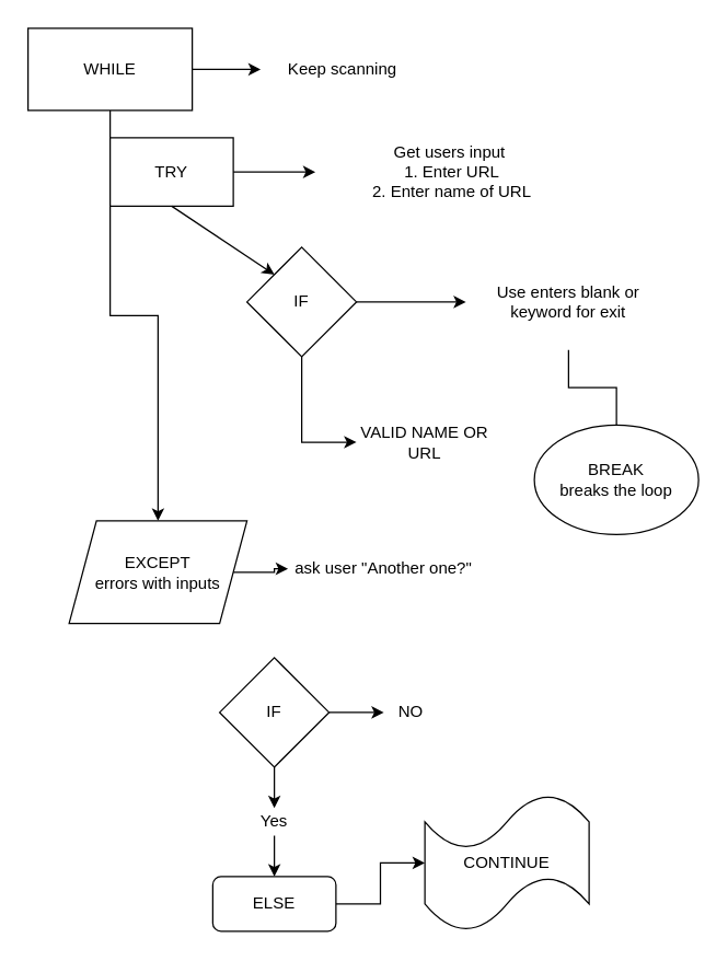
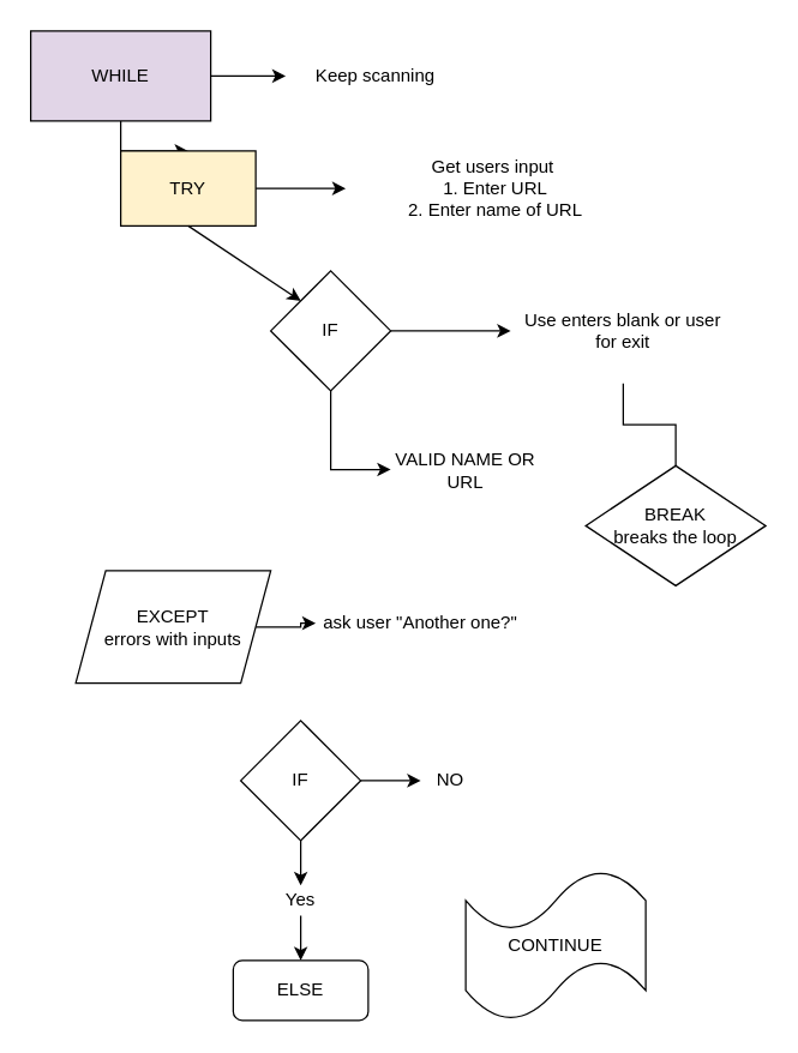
  <mxCell id="0" />
  <mxCell id="1" parent="0" />
  <mxCell id="2" style="edgeStyle=orthogonalEdgeStyle;rounded=0;orthogonalLoop=1;jettySize=auto;html=1;exitX=1;exitY=0.5;exitDx=0;exitDy=0;" edge="1" parent="1" source="4" target="5"><mxGeometry relative="1" as="geometry" /></mxCell>
- <mxCell id="3" style="edgeStyle=orthogonalEdgeStyle;rounded=0;orthogonalLoop=1;jettySize=auto;html=1;" edge="1" parent="1" source="4" target="15"><mxGeometry relative="1" as="geometry" /></mxCell>
- <mxCell id="4" value="WHILE" style="rounded=0;whiteSpace=wrap;html=1;" vertex="1" parent="1"><mxGeometry x="20" y="20" width="120" height="60" as="geometry" /></mxCell>
+ <mxCell id="3" style="edgeStyle=orthogonalEdgeStyle;rounded=0;orthogonalLoop=1;jettySize=auto;html=1;" edge="1" parent="1" source="4" target="6"><mxGeometry relative="1" as="geometry" /></mxCell>
+ <mxCell id="4" value="WHILE" style="rounded=0;whiteSpace=wrap;html=1;fillColor=#e1d5e7;" vertex="1" parent="1"><mxGeometry x="20" y="20" width="120" height="60" as="geometry" /></mxCell>
  <mxCell id="5" value="Keep scanning" style="text;html=1;strokeColor=none;fillColor=none;align=center;verticalAlign=middle;whiteSpace=wrap;rounded=0;" vertex="1" parent="1"><mxGeometry x="190" y="40" width="120" height="20" as="geometry" /></mxCell>
- <mxCell id="6" value="TRY" style="rounded=0;whiteSpace=wrap;html=1;" vertex="1" parent="1"><mxGeometry x="80" y="100" width="90" height="50" as="geometry" /></mxCell>
+ <mxCell id="6" value="TRY" style="rounded=0;whiteSpace=wrap;html=1;fillColor=#fff2cc;" vertex="1" parent="1"><mxGeometry x="80" y="100" width="90" height="50" as="geometry" /></mxCell>
  <mxCell id="7" value="Get users input&amp;nbsp;&lt;br&gt;1. Enter URL&lt;br&gt;2. Enter name of URL" style="text;html=1;strokeColor=none;fillColor=none;align=center;verticalAlign=middle;whiteSpace=wrap;rounded=0;" vertex="1" parent="1"><mxGeometry x="230" y="100" width="200" height="50" as="geometry" /></mxCell>
  <mxCell id="8" style="edgeStyle=orthogonalEdgeStyle;rounded=0;orthogonalLoop=1;jettySize=auto;html=1;exitX=1;exitY=0.5;exitDx=0;exitDy=0;" edge="1" parent="1" source="10" target="13"><mxGeometry relative="1" as="geometry" /></mxCell>
  <mxCell id="9" style="edgeStyle=orthogonalEdgeStyle;rounded=0;orthogonalLoop=1;jettySize=auto;html=1;exitX=0.5;exitY=1;exitDx=0;exitDy=0;entryX=0;entryY=0.5;entryDx=0;entryDy=0;" edge="1" parent="1" source="10" target="16"><mxGeometry relative="1" as="geometry" /></mxCell>
  <mxCell id="10" value="IF" style="rhombus;whiteSpace=wrap;html=1;" vertex="1" parent="1"><mxGeometry x="180" y="180" width="80" height="80" as="geometry" /></mxCell>
  <mxCell id="11" value="" style="endArrow=classic;html=1;exitX=1;exitY=0.5;exitDx=0;exitDy=0;" edge="1" parent="1" source="6" target="7"><mxGeometry width="50" height="50" relative="1" as="geometry"><mxPoint x="370" y="310" as="sourcePoint" /><mxPoint x="420" y="260" as="targetPoint" /></mxGeometry></mxCell>
  <mxCell id="12" style="edgeStyle=orthogonalEdgeStyle;rounded=0;orthogonalLoop=1;jettySize=auto;html=1;exitX=0.5;exitY=1;exitDx=0;exitDy=0;entryX=0.5;entryY=0;entryDx=0;entryDy=0;endArrow=none;" edge="1" parent="1" source="13" target="17"><mxGeometry relative="1" as="geometry" /></mxCell>
- <mxCell id="13" value="Use enters blank or keyword for exit" style="text;html=1;strokeColor=none;fillColor=none;align=center;verticalAlign=middle;whiteSpace=wrap;rounded=0;" vertex="1" parent="1"><mxGeometry x="340" y="185" width="150" height="70" as="geometry" /></mxCell>
+ <mxCell id="13" value="Use enters blank or user for exit" style="text;html=1;strokeColor=none;fillColor=none;align=center;verticalAlign=middle;whiteSpace=wrap;rounded=0;" vertex="1" parent="1"><mxGeometry x="340" y="185" width="150" height="70" as="geometry" /></mxCell>
  <mxCell id="14" style="edgeStyle=orthogonalEdgeStyle;rounded=0;orthogonalLoop=1;jettySize=auto;html=1;" edge="1" parent="1" source="15" target="18"><mxGeometry relative="1" as="geometry" /></mxCell>
  <mxCell id="15" value="EXCEPT&lt;br&gt;errors with inputs" style="shape=parallelogram;perimeter=parallelogramPerimeter;whiteSpace=wrap;html=1;fixedSize=1;" vertex="1" parent="1"><mxGeometry x="50" y="380" width="130" height="75" as="geometry" /></mxCell>
- <mxCell id="16" value="VALID NAME OR URL" style="text;html=1;strokeColor=none;fillColor=none;align=center;verticalAlign=middle;whiteSpace=wrap;rounded=0;" vertex="1" parent="1"><mxGeometry x="260" y="300" width="100" height="45" as="geometry" /></mxCell>
- <mxCell id="17" value="BREAK&lt;br&gt;breaks the loop" style="ellipse;whiteSpace=wrap;html=1;" vertex="1" parent="1"><mxGeometry x="390" y="310" width="120" height="80" as="geometry" /></mxCell>
+ <mxCell id="16" value="VALID NAME OR URL" style="text;html=1;strokeColor=none;fillColor=none;align=center;verticalAlign=middle;whiteSpace=wrap;rounded=0;" vertex="1" parent="1"><mxGeometry x="260" y="290" width="100" height="45" as="geometry" /></mxCell>
+ <mxCell id="17" value="BREAK&lt;br&gt;breaks the loop" style="rhombus;whiteSpace=wrap;html=1;" vertex="1" parent="1"><mxGeometry x="390" y="310" width="120" height="80" as="geometry" /></mxCell>
  <mxCell id="18" value="ask user &quot;Another one?&quot;" style="text;html=1;strokeColor=none;fillColor=none;align=center;verticalAlign=middle;whiteSpace=wrap;rounded=0;" vertex="1" parent="1"><mxGeometry x="210" y="400" width="140" height="30" as="geometry" /></mxCell>
  <mxCell id="19" style="edgeStyle=orthogonalEdgeStyle;rounded=0;orthogonalLoop=1;jettySize=auto;html=1;" edge="1" parent="1" source="20" target="23"><mxGeometry relative="1" as="geometry" /></mxCell>
  <mxCell id="20" value="IF" style="rhombus;whiteSpace=wrap;html=1;" vertex="1" parent="1"><mxGeometry x="160" y="480" width="80" height="80" as="geometry" /></mxCell>
  <mxCell id="21" style="edgeStyle=orthogonalEdgeStyle;rounded=0;orthogonalLoop=1;jettySize=auto;html=1;entryX=0.5;entryY=0;entryDx=0;entryDy=0;" edge="1" parent="1" source="22" target="25"><mxGeometry relative="1" as="geometry" /></mxCell>
  <mxCell id="22" value="Yes" style="text;html=1;strokeColor=none;fillColor=none;align=center;verticalAlign=middle;whiteSpace=wrap;rounded=0;" vertex="1" parent="1"><mxGeometry x="180" y="590" width="40" height="20" as="geometry" /></mxCell>
  <mxCell id="23" value="NO" style="text;html=1;strokeColor=none;fillColor=none;align=center;verticalAlign=middle;whiteSpace=wrap;rounded=0;" vertex="1" parent="1"><mxGeometry x="280" y="510" width="40" height="20" as="geometry" /></mxCell>
- <mxCell id="24" style="edgeStyle=orthogonalEdgeStyle;rounded=0;orthogonalLoop=1;jettySize=auto;html=1;exitX=1;exitY=0.5;exitDx=0;exitDy=0;entryX=0;entryY=0.5;entryDx=0;entryDy=0;entryPerimeter=0;" edge="1" parent="1" source="25" target="26"><mxGeometry relative="1" as="geometry" /></mxCell>
  <mxCell id="25" value="ELSE" style="rounded=1;whiteSpace=wrap;html=1;" vertex="1" parent="1"><mxGeometry x="155" y="640" width="90" height="40" as="geometry" /></mxCell>
  <mxCell id="26" value="CONTINUE" style="shape=tape;whiteSpace=wrap;html=1;" vertex="1" parent="1"><mxGeometry x="310" y="580" width="120" height="100" as="geometry" /></mxCell>
  <mxCell id="27" value="" style="endArrow=classic;html=1;exitX=0.5;exitY=1;exitDx=0;exitDy=0;entryX=0.5;entryY=0;entryDx=0;entryDy=0;" edge="1" parent="1" source="20" target="22"><mxGeometry width="50" height="50" relative="1" as="geometry"><mxPoint x="300" y="500" as="sourcePoint" /><mxPoint x="350" y="450" as="targetPoint" /></mxGeometry></mxCell>
  <mxCell id="28" value="" style="endArrow=classic;html=1;exitX=0.5;exitY=1;exitDx=0;exitDy=0;entryX=0;entryY=0;entryDx=0;entryDy=0;" edge="1" parent="1" source="6" target="10"><mxGeometry width="50" height="50" relative="1" as="geometry"><mxPoint x="200" y="250" as="sourcePoint" /><mxPoint x="250" y="200" as="targetPoint" /></mxGeometry></mxCell>
